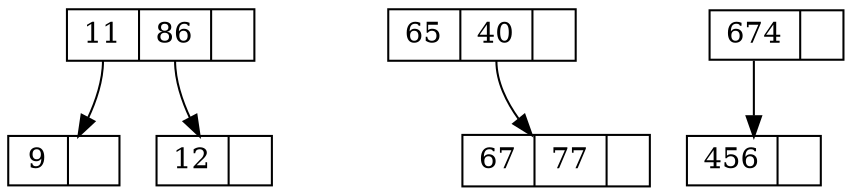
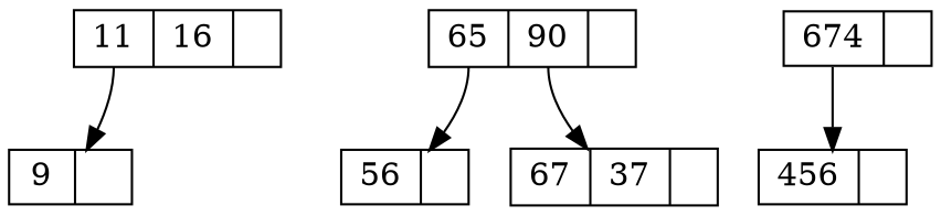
  digraph {
    node [shape=record]
    edge [tailport=f0]
-   n1 [height=.1 label="<f0>11|<f1>86|<f2>"]
+   n1 [height=.1 label="<f0>11|<f1>16|<f2>"]
    n2 [height=.1 label="<f0>9|<f1>"]
-   n3 [height=.1 label="<f0>12|<f1>"]
-   n4 [height=.1 label="<f0>65|<f1>40|<f2>"]
-   n6 [height=.1 label="<f0>67|<f1>77|<f2>"]
+   n4 [height=.1 label="<f0>65|<f1>90|<f2>"]
+   n5 [height=.1 label="<f0>56|<f1>"]
+   n6 [height=.1 label="<f0>67|<f1>37|<f2>"]
    n7 [height=.1 label="<f0>674|<f1>"]
    n8 [height=.1 label="<f0>456|<f1>"]
    n1 -> n2
-   n1 -> n3 [tailport=f1]
+   n4 -> n5
    n4 -> n6 [tailport=f1]
    n7 -> n8
  }
